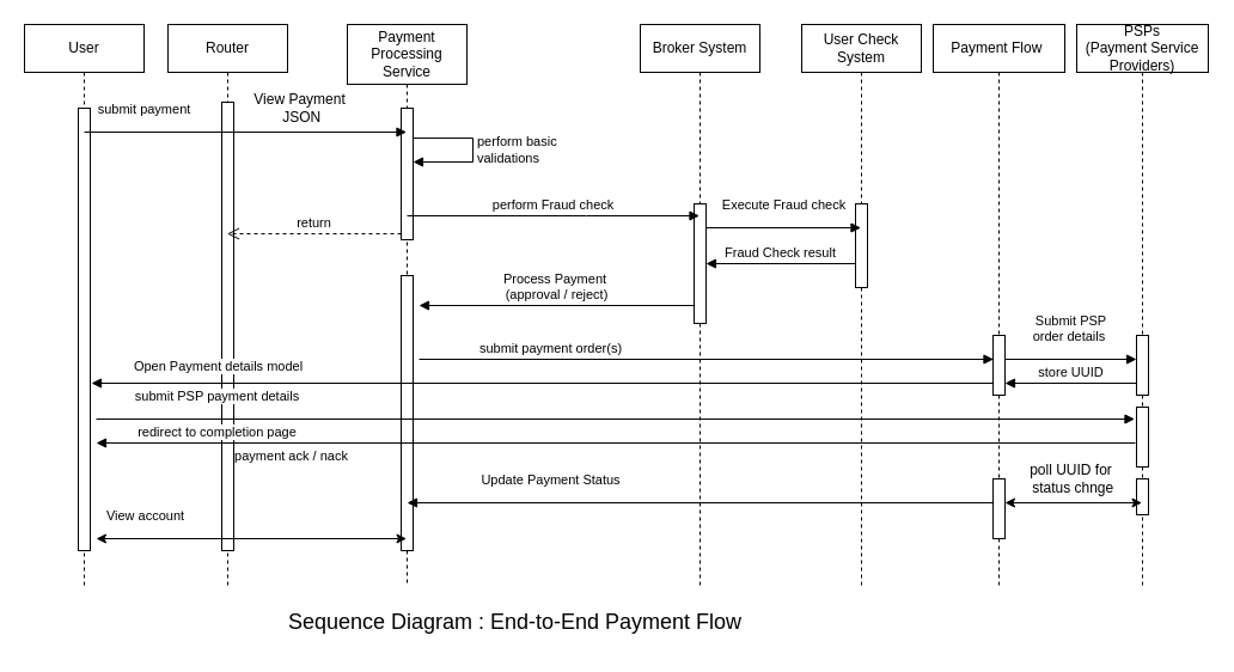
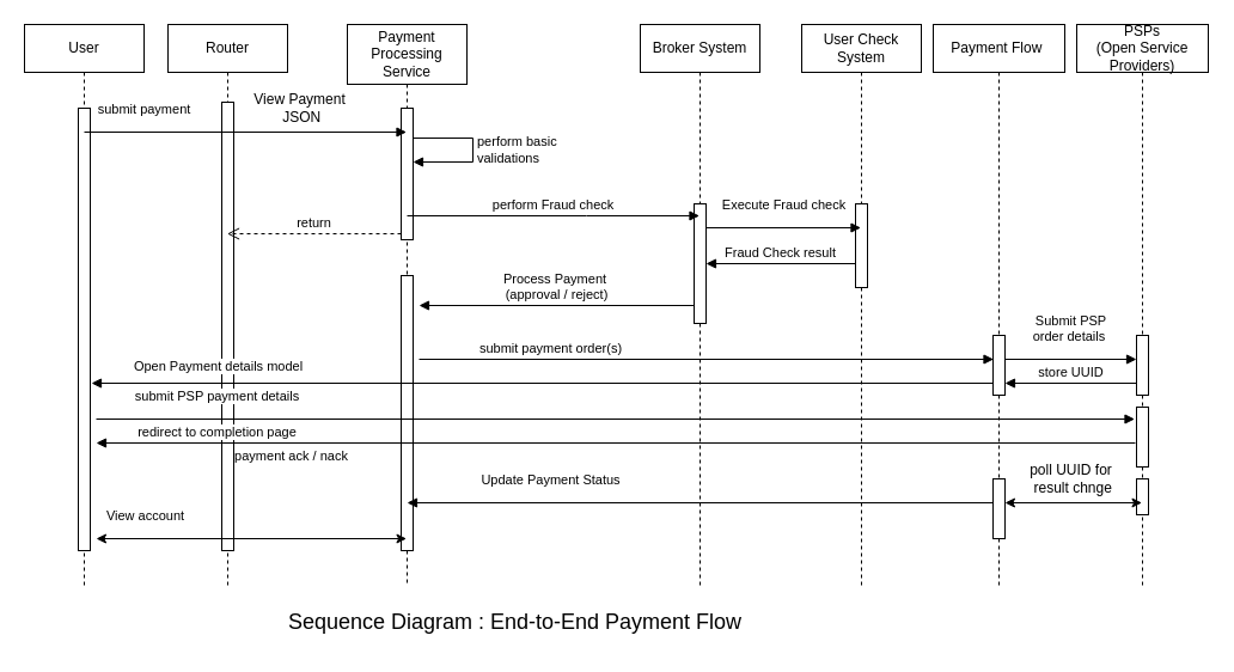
  <mxCell id="0" />
  <mxCell id="1" parent="0" />
  <mxCell id="2" value="User" style="shape=umlLifeline;perimeter=lifelinePerimeter;whiteSpace=wrap;html=1;container=1;dropTarget=0;collapsible=0;recursiveResize=0;outlineConnect=0;portConstraint=eastwest;newEdgeStyle={&quot;curved&quot;:0,&quot;rounded&quot;:0};" parent="1" vertex="1"><mxGeometry x="20" y="20" width="100" height="470" as="geometry" /></mxCell>
  <mxCell id="3" value="" style="html=1;points=[[0,0,0,0,5],[0,1,0,0,-5],[1,0,0,0,5],[1,1,0,0,-5]];perimeter=orthogonalPerimeter;outlineConnect=0;targetShapes=umlLifeline;portConstraint=eastwest;newEdgeStyle={&quot;curved&quot;:0,&quot;rounded&quot;:0};" parent="2" vertex="1"><mxGeometry x="45" y="70" width="10" height="370" as="geometry" /></mxCell>
  <mxCell id="4" value="Router" style="shape=umlLifeline;perimeter=lifelinePerimeter;whiteSpace=wrap;html=1;container=1;dropTarget=0;collapsible=0;recursiveResize=0;outlineConnect=0;portConstraint=eastwest;newEdgeStyle={&quot;curved&quot;:0,&quot;rounded&quot;:0};" parent="1" vertex="1"><mxGeometry x="140" y="20" width="100" height="470" as="geometry" /></mxCell>
  <mxCell id="5" value="" style="html=1;points=[[0,0,0,0,5],[0,1,0,0,-5],[1,0,0,0,5],[1,1,0,0,-5]];perimeter=orthogonalPerimeter;outlineConnect=0;targetShapes=umlLifeline;portConstraint=eastwest;newEdgeStyle={&quot;curved&quot;:0,&quot;rounded&quot;:0};" parent="4" vertex="1"><mxGeometry x="45" y="65" width="10" height="375" as="geometry" /></mxCell>
  <mxCell id="6" value="Payment Processing Service" style="shape=umlLifeline;perimeter=lifelinePerimeter;whiteSpace=wrap;html=1;container=1;dropTarget=0;collapsible=0;recursiveResize=0;outlineConnect=0;portConstraint=eastwest;newEdgeStyle={&quot;curved&quot;:0,&quot;rounded&quot;:0};size=50;" parent="1" vertex="1"><mxGeometry x="290" y="20" width="100" height="470" as="geometry" /></mxCell>
  <mxCell id="7" value="" style="html=1;points=[[0,0,0,0,5],[0,1,0,0,-5],[1,0,0,0,5],[1,1,0,0,-5]];perimeter=orthogonalPerimeter;outlineConnect=0;targetShapes=umlLifeline;portConstraint=eastwest;newEdgeStyle={&quot;curved&quot;:0,&quot;rounded&quot;:0};" parent="6" vertex="1"><mxGeometry x="45" y="70" width="10" height="110" as="geometry" /></mxCell>
  <mxCell id="8" value="" style="html=1;points=[[0,0,0,0,5],[0,1,0,0,-5],[1,0,0,0,5],[1,1,0,0,-5]];perimeter=orthogonalPerimeter;outlineConnect=0;targetShapes=umlLifeline;portConstraint=eastwest;newEdgeStyle={&quot;curved&quot;:0,&quot;rounded&quot;:0};" parent="6" vertex="1"><mxGeometry x="45" y="210" width="10" height="230" as="geometry" /></mxCell>
  <mxCell id="9" value="Broker System" style="shape=umlLifeline;perimeter=lifelinePerimeter;whiteSpace=wrap;html=1;container=1;dropTarget=0;collapsible=0;recursiveResize=0;outlineConnect=0;portConstraint=eastwest;newEdgeStyle={&quot;curved&quot;:0,&quot;rounded&quot;:0};" parent="1" vertex="1"><mxGeometry x="535" y="20" width="100" height="470" as="geometry" /></mxCell>
  <mxCell id="10" value="" style="html=1;points=[[0,0,0,0,5],[0,1,0,0,-5],[1,0,0,0,5],[1,1,0,0,-5]];perimeter=orthogonalPerimeter;outlineConnect=0;targetShapes=umlLifeline;portConstraint=eastwest;newEdgeStyle={&quot;curved&quot;:0,&quot;rounded&quot;:0};" parent="9" vertex="1"><mxGeometry x="45" y="150" width="10" height="100" as="geometry" /></mxCell>
  <mxCell id="11" value="User Check System" style="shape=umlLifeline;perimeter=lifelinePerimeter;whiteSpace=wrap;html=1;container=1;dropTarget=0;collapsible=0;recursiveResize=0;outlineConnect=0;portConstraint=eastwest;newEdgeStyle={&quot;curved&quot;:0,&quot;rounded&quot;:0};" parent="1" vertex="1"><mxGeometry x="670" y="20" width="100" height="470" as="geometry" /></mxCell>
  <mxCell id="12" value="" style="html=1;points=[[0,0,0,0,5],[0,1,0,0,-5],[1,0,0,0,5],[1,1,0,0,-5]];perimeter=orthogonalPerimeter;outlineConnect=0;targetShapes=umlLifeline;portConstraint=eastwest;newEdgeStyle={&quot;curved&quot;:0,&quot;rounded&quot;:0};" parent="11" vertex="1"><mxGeometry x="45" y="150" width="10" height="70" as="geometry" /></mxCell>
  <mxCell id="13" value="submit payment" style="html=1;verticalAlign=bottom;endArrow=block;curved=0;rounded=0;" parent="1" target="6" edge="1"><mxGeometry x="-0.629" y="10" relative="1" as="geometry"><mxPoint x="70" y="110" as="sourcePoint" /><mxPoint x="319.5" y="110" as="targetPoint" /><mxPoint as="offset" /></mxGeometry></mxCell>
  <mxCell id="14" value="View Payment&lt;div&gt;&amp;nbsp;JSON&lt;/div&gt;" style="text;html=1;align=center;verticalAlign=middle;resizable=0;points=[];autosize=1;strokeColor=none;fillColor=none;" parent="1" vertex="1"><mxGeometry x="190" y="70" width="120" height="40" as="geometry" /></mxCell>
  <mxCell id="15" value="perform basic&amp;nbsp;&lt;div&gt;validations&lt;/div&gt;" style="html=1;align=left;spacingLeft=2;endArrow=block;rounded=0;edgeStyle=orthogonalEdgeStyle;curved=0;rounded=0;" parent="1" source="7" edge="1"><mxGeometry relative="1" as="geometry"><mxPoint x="340" y="115" as="sourcePoint" /><Array as="points"><mxPoint x="395" y="115" /><mxPoint x="395" y="135" /></Array><mxPoint x="345" y="135" as="targetPoint" /></mxGeometry></mxCell>
  <mxCell id="16" value="return" style="html=1;verticalAlign=bottom;endArrow=open;dashed=1;endSize=8;curved=0;rounded=0;exitX=0;exitY=1;exitDx=0;exitDy=-5;" parent="1" source="7" target="4" edge="1"><mxGeometry relative="1" as="geometry"><mxPoint x="360" y="165" as="targetPoint" /></mxGeometry></mxCell>
  <mxCell id="17" value="perform Fraud check" style="html=1;verticalAlign=bottom;endArrow=block;curved=0;rounded=0;" parent="1" edge="1"><mxGeometry width="80" relative="1" as="geometry"><mxPoint x="340" y="180" as="sourcePoint" /><mxPoint x="584.5" y="180" as="targetPoint" /><Array as="points"><mxPoint x="490" y="180" /></Array></mxGeometry></mxCell>
  <mxCell id="18" value="Fraud Check result" style="html=1;verticalAlign=bottom;endArrow=block;curved=0;rounded=0;" parent="1" source="12" edge="1"><mxGeometry width="80" relative="1" as="geometry"><mxPoint x="710" y="220" as="sourcePoint" /><mxPoint x="590" y="220" as="targetPoint" /></mxGeometry></mxCell>
  <mxCell id="19" value="Execute Fraud check" style="html=1;verticalAlign=bottom;endArrow=block;curved=0;rounded=0;" parent="1" source="10" edge="1"><mxGeometry x="0.004" y="10" width="80" relative="1" as="geometry"><mxPoint x="600" y="190" as="sourcePoint" /><mxPoint x="719.5" y="190" as="targetPoint" /><mxPoint as="offset" /></mxGeometry></mxCell>
  <mxCell id="20" value="Process Payment&amp;nbsp;&lt;div&gt;(approval / reject)&lt;/div&gt;" style="html=1;verticalAlign=bottom;endArrow=block;curved=0;rounded=0;" parent="1" edge="1"><mxGeometry width="80" relative="1" as="geometry"><mxPoint x="580" y="255" as="sourcePoint" /><mxPoint x="350" y="255" as="targetPoint" /></mxGeometry></mxCell>
  <mxCell id="21" value="&lt;div&gt;Payment Flow&amp;nbsp;&lt;/div&gt;" style="shape=umlLifeline;perimeter=lifelinePerimeter;whiteSpace=wrap;html=1;container=1;dropTarget=0;collapsible=0;recursiveResize=0;outlineConnect=0;portConstraint=eastwest;newEdgeStyle={&quot;curved&quot;:0,&quot;rounded&quot;:0};size=40;" parent="1" vertex="1"><mxGeometry x="780" y="20" width="110" height="470" as="geometry" /></mxCell>
  <mxCell id="22" value="" style="html=1;points=[[0,0,0,0,5],[0,1,0,0,-5],[1,0,0,0,5],[1,1,0,0,-5]];perimeter=orthogonalPerimeter;outlineConnect=0;targetShapes=umlLifeline;portConstraint=eastwest;newEdgeStyle={&quot;curved&quot;:0,&quot;rounded&quot;:0};" parent="21" vertex="1"><mxGeometry x="50" y="260" width="10" height="50" as="geometry" /></mxCell>
  <mxCell id="23" value="" style="html=1;points=[[0,0,0,0,5],[0,1,0,0,-5],[1,0,0,0,5],[1,1,0,0,-5]];perimeter=orthogonalPerimeter;outlineConnect=0;targetShapes=umlLifeline;portConstraint=eastwest;newEdgeStyle={&quot;curved&quot;:0,&quot;rounded&quot;:0};" parent="21" vertex="1"><mxGeometry x="50" y="380" width="10" height="50" as="geometry" /></mxCell>
  <mxCell id="24" value="submit payment order(s)" style="html=1;verticalAlign=bottom;endArrow=block;curved=0;rounded=0;" parent="1" edge="1"><mxGeometry x="-0.542" width="80" relative="1" as="geometry"><mxPoint x="350" y="300" as="sourcePoint" /><mxPoint x="830.5" y="300" as="targetPoint" /><mxPoint as="offset" /></mxGeometry></mxCell>
  <mxCell id="25" value="submit PSP payment details" style="html=1;verticalAlign=bottom;endArrow=block;curved=0;rounded=0;" parent="1" edge="1"><mxGeometry x="0.724" y="20" width="80" relative="1" as="geometry"><mxPoint x="830.5" y="320" as="sourcePoint" /><mxPoint x="76" y="320" as="targetPoint" /><mxPoint as="offset" /></mxGeometry></mxCell>
  <mxCell id="26" value="Open Payment details model" style="edgeLabel;html=1;align=center;verticalAlign=middle;resizable=0;points=[];" parent="25" vertex="1" connectable="0"><mxGeometry x="-0.734" y="-1" relative="1" as="geometry"><mxPoint x="-549" y="-14" as="offset" /></mxGeometry></mxCell>
- <mxCell id="27" value="PSPs&lt;div&gt;(Payment Service Providers)&lt;/div&gt;" style="shape=umlLifeline;perimeter=lifelinePerimeter;whiteSpace=wrap;html=1;container=1;dropTarget=0;collapsible=0;recursiveResize=0;outlineConnect=0;portConstraint=eastwest;newEdgeStyle={&quot;curved&quot;:0,&quot;rounded&quot;:0};size=40;" parent="1" vertex="1"><mxGeometry x="900" y="20" width="110" height="470" as="geometry" /></mxCell>
+ <mxCell id="27" value="PSPs&lt;div&gt;(Open Service Providers)&lt;/div&gt;" style="shape=umlLifeline;perimeter=lifelinePerimeter;whiteSpace=wrap;html=1;container=1;dropTarget=0;collapsible=0;recursiveResize=0;outlineConnect=0;portConstraint=eastwest;newEdgeStyle={&quot;curved&quot;:0,&quot;rounded&quot;:0};size=40;" parent="1" vertex="1"><mxGeometry x="900" y="20" width="110" height="470" as="geometry" /></mxCell>
  <mxCell id="28" value="" style="html=1;points=[[0,0,0,0,5],[0,1,0,0,-5],[1,0,0,0,5],[1,1,0,0,-5]];perimeter=orthogonalPerimeter;outlineConnect=0;targetShapes=umlLifeline;portConstraint=eastwest;newEdgeStyle={&quot;curved&quot;:0,&quot;rounded&quot;:0};" parent="27" vertex="1"><mxGeometry x="50" y="260" width="10" height="50" as="geometry" /></mxCell>
  <mxCell id="29" value="" style="html=1;points=[[0,0,0,0,5],[0,1,0,0,-5],[1,0,0,0,5],[1,1,0,0,-5]];perimeter=orthogonalPerimeter;outlineConnect=0;targetShapes=umlLifeline;portConstraint=eastwest;newEdgeStyle={&quot;curved&quot;:0,&quot;rounded&quot;:0};" parent="27" vertex="1"><mxGeometry x="50" y="320" width="10" height="50" as="geometry" /></mxCell>
  <mxCell id="30" value="" style="html=1;points=[[0,0,0,0,5],[0,1,0,0,-5],[1,0,0,0,5],[1,1,0,0,-5]];perimeter=orthogonalPerimeter;outlineConnect=0;targetShapes=umlLifeline;portConstraint=eastwest;newEdgeStyle={&quot;curved&quot;:0,&quot;rounded&quot;:0};" parent="27" vertex="1"><mxGeometry x="50" y="380" width="10" height="30" as="geometry" /></mxCell>
  <mxCell id="31" value="Submit PSP &lt;br&gt;order details&amp;nbsp;" style="html=1;verticalAlign=bottom;endArrow=block;curved=0;rounded=0;" parent="1" edge="1"><mxGeometry x="0.004" y="10" width="80" relative="1" as="geometry"><mxPoint x="840" y="300" as="sourcePoint" /><mxPoint x="950" y="300" as="targetPoint" /><mxPoint as="offset" /></mxGeometry></mxCell>
  <mxCell id="32" value="store UUID" style="html=1;verticalAlign=bottom;endArrow=block;curved=0;rounded=0;" parent="1" edge="1"><mxGeometry width="80" relative="1" as="geometry"><mxPoint x="950" y="320" as="sourcePoint" /><mxPoint x="840" y="320" as="targetPoint" /></mxGeometry></mxCell>
  <mxCell id="33" value="" style="endArrow=classic;startArrow=classic;html=1;rounded=0;" parent="1" edge="1"><mxGeometry width="50" height="50" relative="1" as="geometry"><mxPoint x="80" y="450" as="sourcePoint" /><mxPoint x="339.5" y="450" as="targetPoint" /></mxGeometry></mxCell>
  <mxCell id="34" value="View account" style="edgeLabel;html=1;align=center;verticalAlign=middle;resizable=0;points=[];" parent="33" vertex="1" connectable="0"><mxGeometry x="0.017" y="3" relative="1" as="geometry"><mxPoint x="-92" y="-17" as="offset" /></mxGeometry></mxCell>
  <mxCell id="35" value="" style="html=1;verticalAlign=bottom;endArrow=block;curved=0;rounded=0;" parent="1" edge="1"><mxGeometry x="0.626" y="20" width="80" relative="1" as="geometry"><mxPoint x="80" y="350" as="sourcePoint" /><mxPoint x="948.5" y="350" as="targetPoint" /><mxPoint as="offset" /></mxGeometry></mxCell>
  <mxCell id="36" value="payment ack / nack" style="html=1;verticalAlign=bottom;endArrow=block;curved=0;rounded=0;" parent="1" edge="1"><mxGeometry x="0.626" y="20" width="80" relative="1" as="geometry"><mxPoint x="949" y="370" as="sourcePoint" /><mxPoint x="80" y="370" as="targetPoint" /><mxPoint as="offset" /></mxGeometry></mxCell>
  <mxCell id="37" value="redirect to completion page" style="edgeLabel;html=1;align=center;verticalAlign=middle;resizable=0;points=[];" parent="36" vertex="1" connectable="0"><mxGeometry x="-0.734" y="-1" relative="1" as="geometry"><mxPoint x="-653" y="-9" as="offset" /></mxGeometry></mxCell>
  <mxCell id="38" value="" style="endArrow=classic;startArrow=classic;html=1;rounded=0;" parent="1" target="27" edge="1"><mxGeometry width="50" height="50" relative="1" as="geometry"><mxPoint x="840" y="420" as="sourcePoint" /><mxPoint x="890" y="370" as="targetPoint" /></mxGeometry></mxCell>
- <mxCell id="39" value="poll UUID for&lt;br&gt;&amp;nbsp;status chnge" style="text;html=1;align=center;verticalAlign=middle;resizable=0;points=[];autosize=1;strokeColor=none;fillColor=none;" parent="1" vertex="1"><mxGeometry x="850" y="380" width="90" height="40" as="geometry" /></mxCell>
+ <mxCell id="39" value="poll UUID for&lt;br&gt;&amp;nbsp;result chnge" style="text;html=1;align=center;verticalAlign=middle;resizable=0;points=[];autosize=1;strokeColor=none;fillColor=none;" parent="1" vertex="1"><mxGeometry x="850" y="380" width="90" height="40" as="geometry" /></mxCell>
  <mxCell id="40" value="Update Payment Status" style="html=1;verticalAlign=bottom;endArrow=block;curved=0;rounded=0;" parent="1" source="23" edge="1"><mxGeometry x="0.51" y="-10" width="80" relative="1" as="geometry"><mxPoint x="570" y="420" as="sourcePoint" /><mxPoint x="340" y="420" as="targetPoint" /><mxPoint as="offset" /></mxGeometry></mxCell>
  <mxCell id="41" value="&lt;font style=&quot;font-size: 18px;&quot;&gt;Sequence Diagram : End-to-End Payment Flow&lt;/font&gt;" style="text;html=1;align=center;verticalAlign=middle;resizable=0;points=[];autosize=1;strokeColor=none;fillColor=none;" vertex="1" parent="1"><mxGeometry x="230" y="500" width="400" height="40" as="geometry" /></mxCell>
